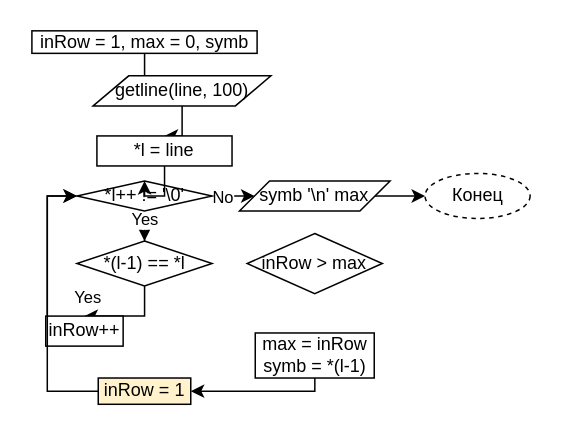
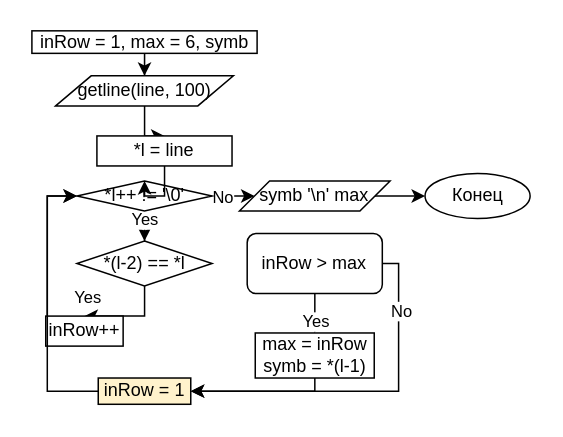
  <mxCell id="0" />
  <mxCell id="1" parent="0" />
  <mxCell id="2" style="edgeStyle=orthogonalEdgeStyle;rounded=0;orthogonalLoop=1;jettySize=auto;html=1;entryX=0.5;entryY=0;entryDx=0;entryDy=0;" edge="1" parent="1" source="6" target="15"><mxGeometry relative="1" as="geometry" /></mxCell>
  <mxCell id="3" value="Yes" style="edgeLabel;html=1;align=center;verticalAlign=middle;resizable=0;points=[];" vertex="1" connectable="0" parent="2"><mxGeometry x="-0.795" relative="1" as="geometry"><mxPoint as="offset" /></mxGeometry></mxCell>
  <mxCell id="4" style="edgeStyle=orthogonalEdgeStyle;rounded=0;orthogonalLoop=1;jettySize=auto;html=1;entryX=0;entryY=0.5;entryDx=0;entryDy=0;" edge="1" parent="1" source="6" target="24"><mxGeometry relative="1" as="geometry" /></mxCell>
  <mxCell id="5" value="No" style="edgeLabel;html=1;align=center;verticalAlign=middle;resizable=0;points=[];" vertex="1" connectable="0" parent="4"><mxGeometry x="0.399" relative="1" as="geometry"><mxPoint as="offset" /></mxGeometry></mxCell>
  <mxCell id="6" value="*l++ != '\0'" style="rhombus;whiteSpace=wrap;html=1;" vertex="1" parent="1"><mxGeometry x="50.75" y="120" width="90" height="20" as="geometry" /></mxCell>
  <mxCell id="7" style="edgeStyle=orthogonalEdgeStyle;rounded=0;orthogonalLoop=1;jettySize=auto;html=1;entryX=0.5;entryY=0;entryDx=0;entryDy=0;" edge="1" parent="1" source="8" target="10"><mxGeometry relative="1" as="geometry" /></mxCell>
- <mxCell id="8" value="inRow = 1, max = 0, symb" style="rounded=0;whiteSpace=wrap;html=1;fontFamily=Helvetica;fontSize=12;fontColor=#000000;align=center;strokeColor=#000000;fillColor=#ffffff;" vertex="1" parent="1"><mxGeometry x="20.75" y="20" width="150" height="15" as="geometry" /></mxCell>
+ <mxCell id="8" value="inRow = 1, max = 6, symb" style="rounded=0;whiteSpace=wrap;html=1;fontFamily=Helvetica;fontSize=12;fontColor=#000000;align=center;strokeColor=#000000;fillColor=#ffffff;" vertex="1" parent="1"><mxGeometry x="20.75" y="20" width="150" height="15" as="geometry" /></mxCell>
  <mxCell id="9" style="edgeStyle=orthogonalEdgeStyle;rounded=0;orthogonalLoop=1;jettySize=auto;html=1;entryX=0.5;entryY=0;entryDx=0;entryDy=0;" edge="1" parent="1" source="10" target="12"><mxGeometry relative="1" as="geometry" /></mxCell>
- <mxCell id="10" value="getline(line, 100)" style="shape=parallelogram;perimeter=parallelogramPerimeter;whiteSpace=wrap;html=1;fontFamily=Helvetica;fontSize=12;fontColor=#000000;align=center;strokeColor=#000000;fillColor=#ffffff;" vertex="1" parent="1"><mxGeometry x="61.55" y="50" width="118.4" height="20" as="geometry" /></mxCell>
+ <mxCell id="10" value="getline(line, 100)" style="shape=parallelogram;perimeter=parallelogramPerimeter;whiteSpace=wrap;html=1;fontFamily=Helvetica;fontSize=12;fontColor=#000000;align=center;strokeColor=#000000;fillColor=#ffffff;" vertex="1" parent="1"><mxGeometry x="36.55" y="50" width="118.4" height="20" as="geometry" /></mxCell>
  <mxCell id="11" style="edgeStyle=orthogonalEdgeStyle;rounded=0;orthogonalLoop=1;jettySize=auto;html=1;entryX=0.5;entryY=0;entryDx=0;entryDy=0;" edge="1" parent="1" source="12" target="6"><mxGeometry relative="1" as="geometry" /></mxCell>
  <mxCell id="12" value="*l = line" style="rounded=0;whiteSpace=wrap;html=1;fontFamily=Helvetica;fontSize=12;fontColor=#000000;align=center;strokeColor=#000000;fillColor=#ffffff;" vertex="1" parent="1"><mxGeometry x="64.05" y="90" width="90" height="20" as="geometry" /></mxCell>
  <mxCell id="13" style="edgeStyle=orthogonalEdgeStyle;rounded=0;orthogonalLoop=1;jettySize=auto;html=1;entryX=0.5;entryY=0;entryDx=0;entryDy=0;" edge="1" parent="1" source="15" target="17"><mxGeometry relative="1" as="geometry" /></mxCell>
  <mxCell id="14" value="Yes" style="edgeLabel;html=1;align=center;verticalAlign=middle;resizable=0;points=[];" vertex="1" connectable="0" parent="13"><mxGeometry x="0.992" y="-13" relative="1" as="geometry"><mxPoint x="2" y="-26" as="offset" /></mxGeometry></mxCell>
- <mxCell id="15" value="*(l-1) == *l" style="rhombus;whiteSpace=wrap;html=1;" vertex="1" parent="1"><mxGeometry x="50.75" y="160" width="90" height="30" as="geometry" /></mxCell>
+ <mxCell id="15" value="*(l-2) == *l" style="rhombus;whiteSpace=wrap;html=1;" vertex="1" parent="1"><mxGeometry x="50.75" y="160" width="90" height="30" as="geometry" /></mxCell>
  <mxCell id="16" style="edgeStyle=orthogonalEdgeStyle;rounded=0;orthogonalLoop=1;jettySize=auto;html=1;entryX=0;entryY=0.5;entryDx=0;entryDy=0;" edge="1" parent="1" source="17" target="6"><mxGeometry relative="1" as="geometry"><Array as="points"><mxPoint x="31" y="220" /><mxPoint x="31" y="130" /></Array></mxGeometry></mxCell>
  <mxCell id="17" value="inRow++" style="rounded=0;whiteSpace=wrap;html=1;fontFamily=Helvetica;fontSize=12;fontColor=#000000;align=center;strokeColor=#000000;fillColor=#ffffff;" vertex="1" parent="1"><mxGeometry x="29.97" y="210" width="51.55" height="20" as="geometry" /></mxCell>
- <mxCell id="22" value="inRow &amp;gt; max" style="rhombus;whiteSpace=wrap;html=1;" vertex="1" parent="1"><mxGeometry x="164.15" y="155" width="90" height="40" as="geometry" /></mxCell>
+ <mxCell id="18" style="edgeStyle=orthogonalEdgeStyle;rounded=0;orthogonalLoop=1;jettySize=auto;html=1;entryX=0.5;entryY=0;entryDx=0;entryDy=0;" edge="1" parent="1" source="22" target="27"><mxGeometry relative="1" as="geometry" /></mxCell>
+ <mxCell id="19" value="Yes" style="edgeLabel;html=1;align=center;verticalAlign=middle;resizable=0;points=[];" vertex="1" connectable="0" parent="18"><mxGeometry x="0.331" relative="1" as="geometry"><mxPoint as="offset" /></mxGeometry></mxCell>
+ <mxCell id="20" style="edgeStyle=orthogonalEdgeStyle;rounded=0;orthogonalLoop=1;jettySize=auto;html=1;entryX=1;entryY=0.5;entryDx=0;entryDy=0;" edge="1" parent="1" source="22" target="29"><mxGeometry relative="1" as="geometry"><Array as="points"><mxPoint x="265" y="175" /><mxPoint x="265" y="260" /></Array></mxGeometry></mxCell>
+ <mxCell id="21" value="No" style="edgeLabel;html=1;align=center;verticalAlign=middle;resizable=0;points=[];" vertex="1" connectable="0" parent="20"><mxGeometry x="-0.639" y="1" relative="1" as="geometry"><mxPoint as="offset" /></mxGeometry></mxCell>
+ <mxCell id="22" value="inRow &amp;gt; max" style="whiteSpace=wrap;html=1;rounded=1;" vertex="1" parent="1"><mxGeometry x="164.15" y="155" width="90" height="40" as="geometry" /></mxCell>
  <mxCell id="23" style="edgeStyle=orthogonalEdgeStyle;rounded=0;orthogonalLoop=1;jettySize=auto;html=1;entryX=0;entryY=0.5;entryDx=0;entryDy=0;" edge="1" parent="1" source="24" target="25"><mxGeometry relative="1" as="geometry" /></mxCell>
  <mxCell id="24" value="symb '\n' max" style="shape=parallelogram;perimeter=parallelogramPerimeter;whiteSpace=wrap;html=1;fontFamily=Helvetica;fontSize=12;fontColor=#000000;align=center;strokeColor=#000000;fillColor=#ffffff;" vertex="1" parent="1"><mxGeometry x="159" y="120" width="100.3" height="20" as="geometry" /></mxCell>
- <mxCell id="25" value="Конец" style="ellipse;whiteSpace=wrap;html=1;dashed=1;" vertex="1" parent="1"><mxGeometry x="282.6" y="115" width="70" height="30" as="geometry" /></mxCell>
+ <mxCell id="25" value="Конец" style="ellipse;whiteSpace=wrap;html=1;" vertex="1" parent="1"><mxGeometry x="282.6" y="115" width="70" height="30" as="geometry" /></mxCell>
  <mxCell id="26" style="edgeStyle=orthogonalEdgeStyle;rounded=0;orthogonalLoop=1;jettySize=auto;html=1;entryX=1;entryY=0.5;entryDx=0;entryDy=0;" edge="1" parent="1" source="27" target="29"><mxGeometry relative="1" as="geometry"><Array as="points"><mxPoint x="209" y="260" /></Array></mxGeometry></mxCell>
  <mxCell id="27" value="max = inRow&lt;br&gt;symb = *(l-1)" style="rounded=0;whiteSpace=wrap;html=1;fontFamily=Helvetica;fontSize=12;fontColor=#000000;align=center;strokeColor=#000000;fillColor=#ffffff;" vertex="1" parent="1"><mxGeometry x="169.52" y="221.25" width="79.25" height="30" as="geometry" /></mxCell>
  <mxCell id="28" style="edgeStyle=orthogonalEdgeStyle;rounded=0;orthogonalLoop=1;jettySize=auto;html=1;entryX=0;entryY=0.5;entryDx=0;entryDy=0;" edge="1" parent="1" source="29" target="6"><mxGeometry relative="1" as="geometry"><Array as="points"><mxPoint x="31" y="260" /><mxPoint x="31" y="130" /></Array></mxGeometry></mxCell>
  <mxCell id="29" value="inRow = 1" style="rounded=0;whiteSpace=wrap;html=1;fontFamily=Helvetica;fontSize=12;fontColor=#000000;align=center;strokeColor=#000000;fillColor=#fff2cc;" vertex="1" parent="1"><mxGeometry x="64.94" y="251.25" width="61.62" height="17.5" as="geometry" /></mxCell>
